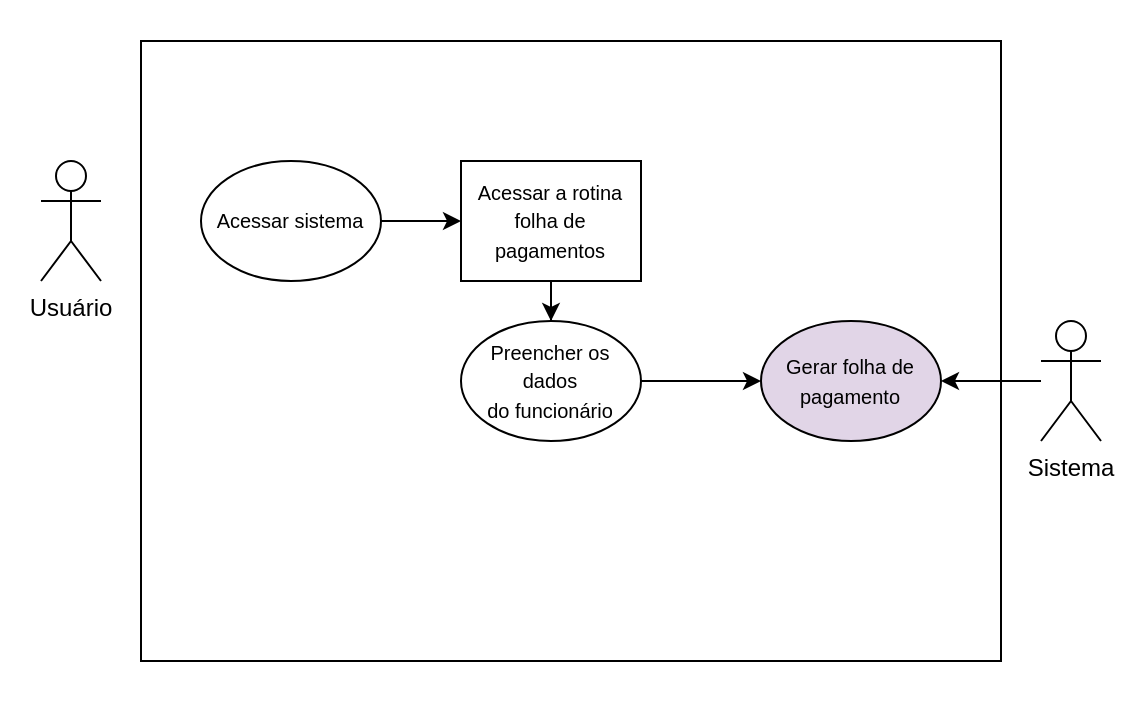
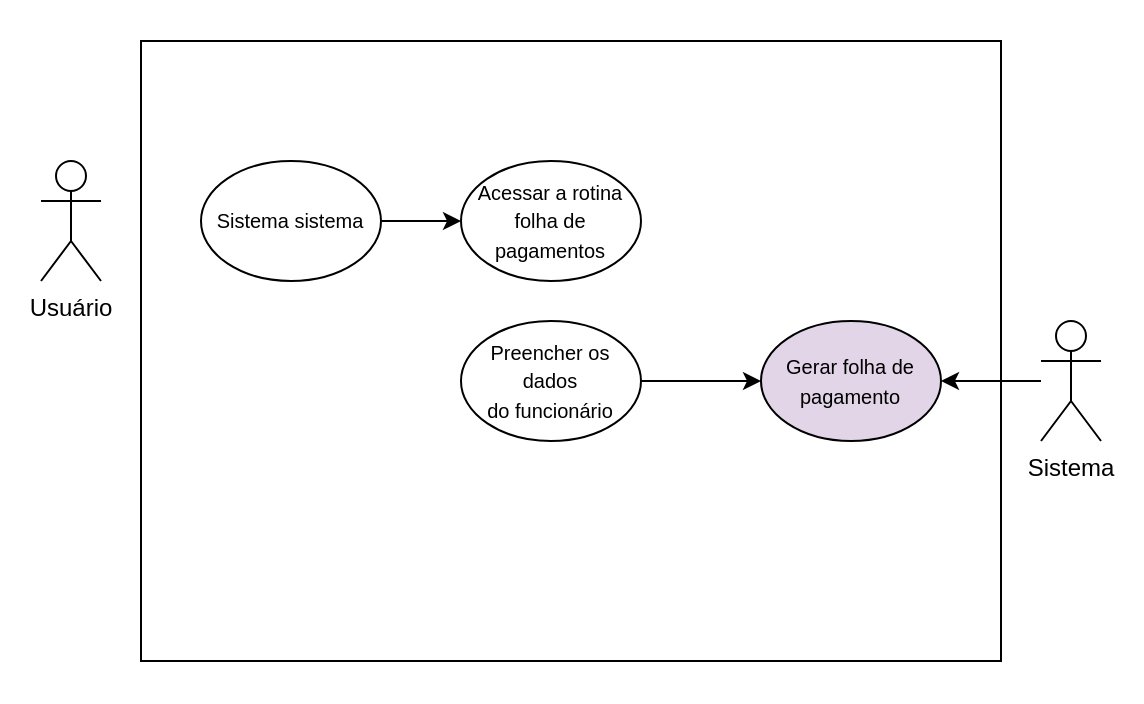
  <mxCell id="0" />
  <mxCell id="1" parent="0" />
  <mxCell id="2" value="" style="rounded=0;whiteSpace=wrap;html=1;" parent="1" vertex="1"><mxGeometry x="70" y="20" width="430" height="310" as="geometry" /></mxCell>
  <mxCell id="3" value="Usuário" style="shape=umlActor;verticalLabelPosition=bottom;verticalAlign=top;html=1;outlineConnect=0;" parent="1" vertex="1"><mxGeometry x="20" y="80" width="30" height="60" as="geometry" /></mxCell>
  <mxCell id="4" value="&lt;span style=&quot;font-size: 10px;&quot;&gt;Gerar folha de pagamento&lt;/span&gt;" style="ellipse;whiteSpace=wrap;html=1;fillColor=#e1d5e7;" parent="1" vertex="1"><mxGeometry x="380" y="160" width="90" height="60" as="geometry" /></mxCell>
  <mxCell id="5" style="edgeStyle=orthogonalEdgeStyle;rounded=0;orthogonalLoop=1;jettySize=auto;html=1;" parent="1" source="6" target="4" edge="1"><mxGeometry relative="1" as="geometry" /></mxCell>
  <mxCell id="6" value="Sistema" style="shape=umlActor;verticalLabelPosition=bottom;verticalAlign=top;html=1;outlineConnect=0;" parent="1" vertex="1"><mxGeometry x="520" y="160" width="30" height="60" as="geometry" /></mxCell>
  <mxCell id="7" style="edgeStyle=orthogonalEdgeStyle;rounded=0;orthogonalLoop=1;jettySize=auto;html=1;entryX=0;entryY=0.5;entryDx=0;entryDy=0;" parent="1" source="8" target="4" edge="1"><mxGeometry relative="1" as="geometry" /></mxCell>
  <mxCell id="8" value="&lt;span style=&quot;font-size: 10px;&quot;&gt;Preencher os dados do&amp;nbsp;funcionário&lt;/span&gt;" style="ellipse;whiteSpace=wrap;html=1;" parent="1" vertex="1"><mxGeometry x="230" y="160" width="90" height="60" as="geometry" /></mxCell>
  <mxCell id="9" style="edgeStyle=orthogonalEdgeStyle;rounded=0;orthogonalLoop=1;jettySize=auto;html=1;entryX=0;entryY=0.5;entryDx=0;entryDy=0;" parent="1" source="10" target="12" edge="1"><mxGeometry relative="1" as="geometry" /></mxCell>
- <mxCell id="10" value="&lt;span style=&quot;font-size: 10px;&quot;&gt;Acessar sistema&lt;/span&gt;" style="ellipse;whiteSpace=wrap;html=1;" parent="1" vertex="1"><mxGeometry x="100" y="80" width="90" height="60" as="geometry" /></mxCell>
- <mxCell id="11" style="edgeStyle=orthogonalEdgeStyle;rounded=0;orthogonalLoop=1;jettySize=auto;html=1;" parent="1" source="12" target="8" edge="1"><mxGeometry relative="1" as="geometry" /></mxCell>
- <mxCell id="12" value="&lt;span style=&quot;font-size: 10px;&quot;&gt;Acessar a rotina folha de pagamentos&lt;/span&gt;" style="whiteSpace=wrap;html=1;rounded=0;" parent="1" vertex="1"><mxGeometry x="230" y="80" width="90" height="60" as="geometry" /></mxCell>
+ <mxCell id="10" value="&lt;span style=&quot;font-size: 10px;&quot;&gt;Sistema sistema&lt;/span&gt;" style="ellipse;whiteSpace=wrap;html=1;" parent="1" vertex="1"><mxGeometry x="100" y="80" width="90" height="60" as="geometry" /></mxCell>
+ <mxCell id="12" value="&lt;span style=&quot;font-size: 10px;&quot;&gt;Acessar a rotina folha de pagamentos&lt;/span&gt;" style="ellipse;whiteSpace=wrap;html=1;" parent="1" vertex="1"><mxGeometry x="230" y="80" width="90" height="60" as="geometry" /></mxCell>
